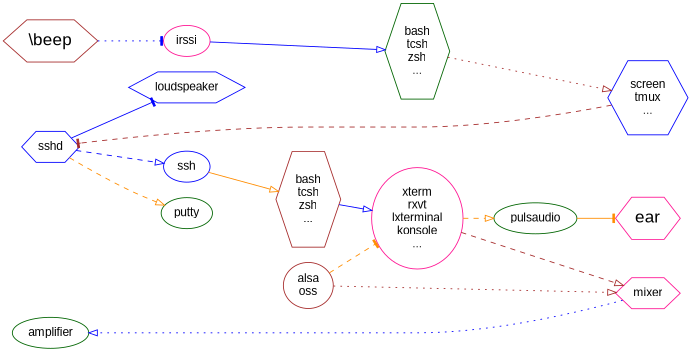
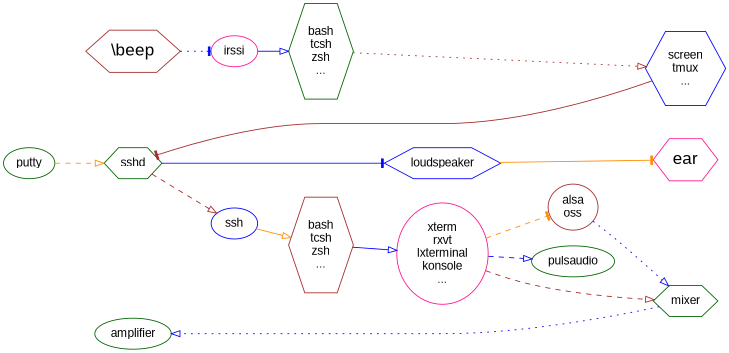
  digraph {
    fontname="Liberation Sans"
    rankdir=LR
    node [color=darkgreen fontname="Liberation Sans" shape=hexagon]
    edge [arrowhead=onormal color=blue fontname="Liberation Sans" style=solid]
    n1 [color=brown fontsize=20 label="\\beep"]
-   sshd [color=blue]
+   sshd
    amplifier [shape=ellipse]
    n4 [color=blue label="screen\ntmux\n..."]
-   mixer [color=deeppink]
+   mixer
    n6 [color=deeppink fontsize=20 label=ear]
    n7 [color=deeppink label=irssi shape=ellipse]
    ssh [color=blue shape=ellipse]
    putty [shape=ellipse]
    loudspeaker [color=blue]
    n11 [label="bash\ntcsh\nzsh\n..."]
    n12 [color=brown label="bash\ntcsh\nzsh\n..."]
    n13 [color=deeppink label="xterm\nrxvt\nlxterminal\nkonsole\n..." shape=ellipse]
    pulsaudio [shape=ellipse]
    n15 [color=brown label="alsa\noss" shape=ellipse]
    subgraph sub_1 {
      rank=same
      n1
      sshd
      amplifier
    }
    subgraph sub_2 {
      rank=same
      n4
      mixer
      n6
    }
    n1 -> n7 [arrowhead=tee style=dotted]
-   sshd -> ssh [style=dashed]
-   sshd -> putty [color=darkorange style=dashed]
+   sshd -> ssh [color=brown style=dashed]
+   putty -> sshd [color=darkorange style=dashed]
    sshd -> loudspeaker [arrowhead=tee]
-   n4 -> sshd [arrowhead=tee color=brown style=dashed]
+   n4 -> sshd [arrowhead=tee color=brown]
    mixer -> amplifier [style=dotted]
    n7 -> n11
    ssh -> n12 [color=darkorange]
-   pulsaudio -> n6 [arrowhead=tee color=darkorange]
+   loudspeaker -> n6 [arrowhead=tee color=darkorange]
    n11 -> n4 [color=brown style=dotted]
    n12 -> n13
    n13 -> mixer [color=brown style=dashed]
-   n13 -> pulsaudio [color=darkorange style=dashed]
-   n15 -> n13 [arrowhead=tee color=darkorange style=dashed]
-   n15 -> mixer [color=brown style=dotted]
+   n13 -> pulsaudio [style=dashed]
+   n13 -> n15 [arrowhead=tee color=darkorange style=dashed]
+   n15 -> mixer [style=dotted]
  }
